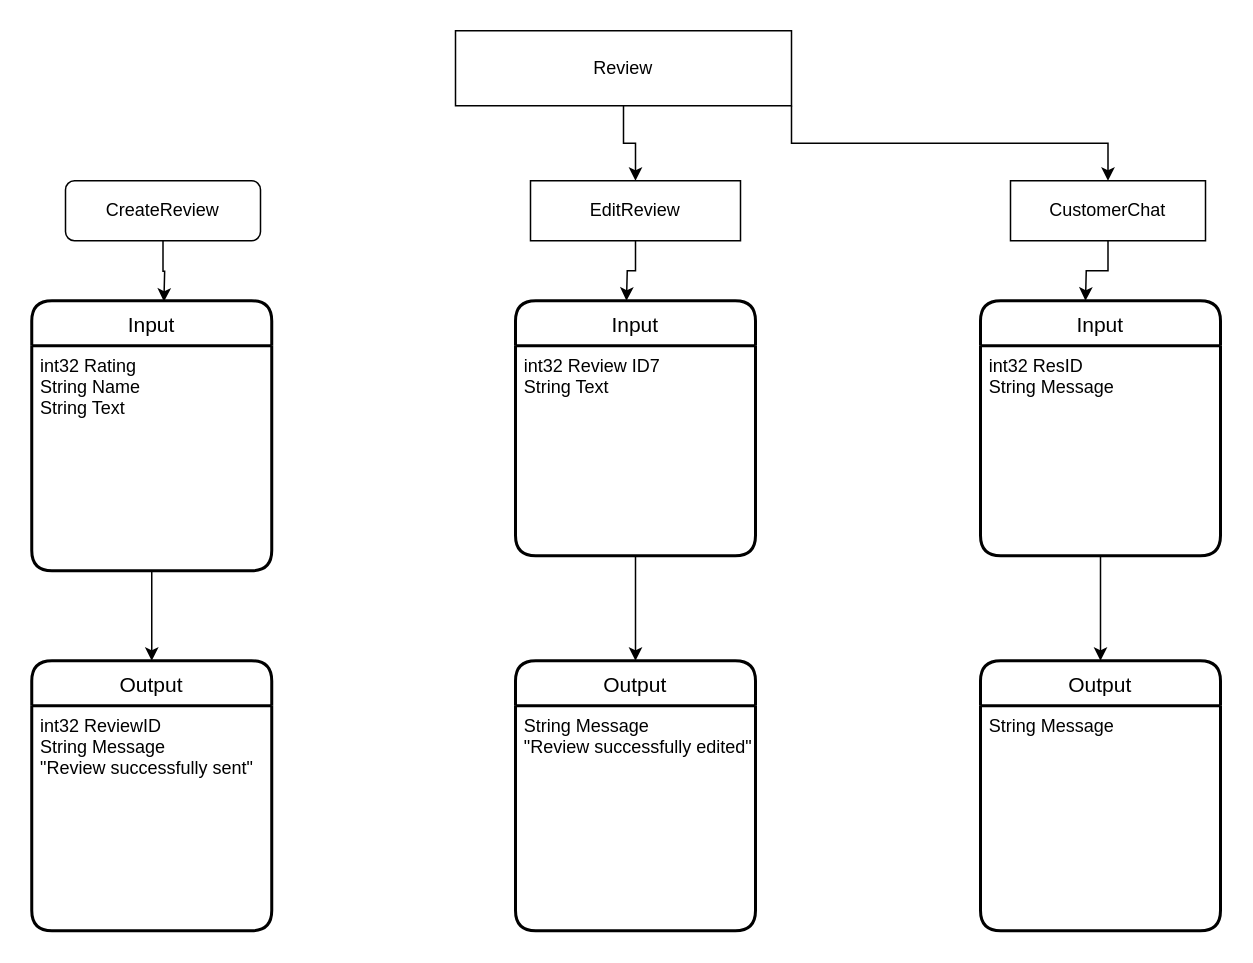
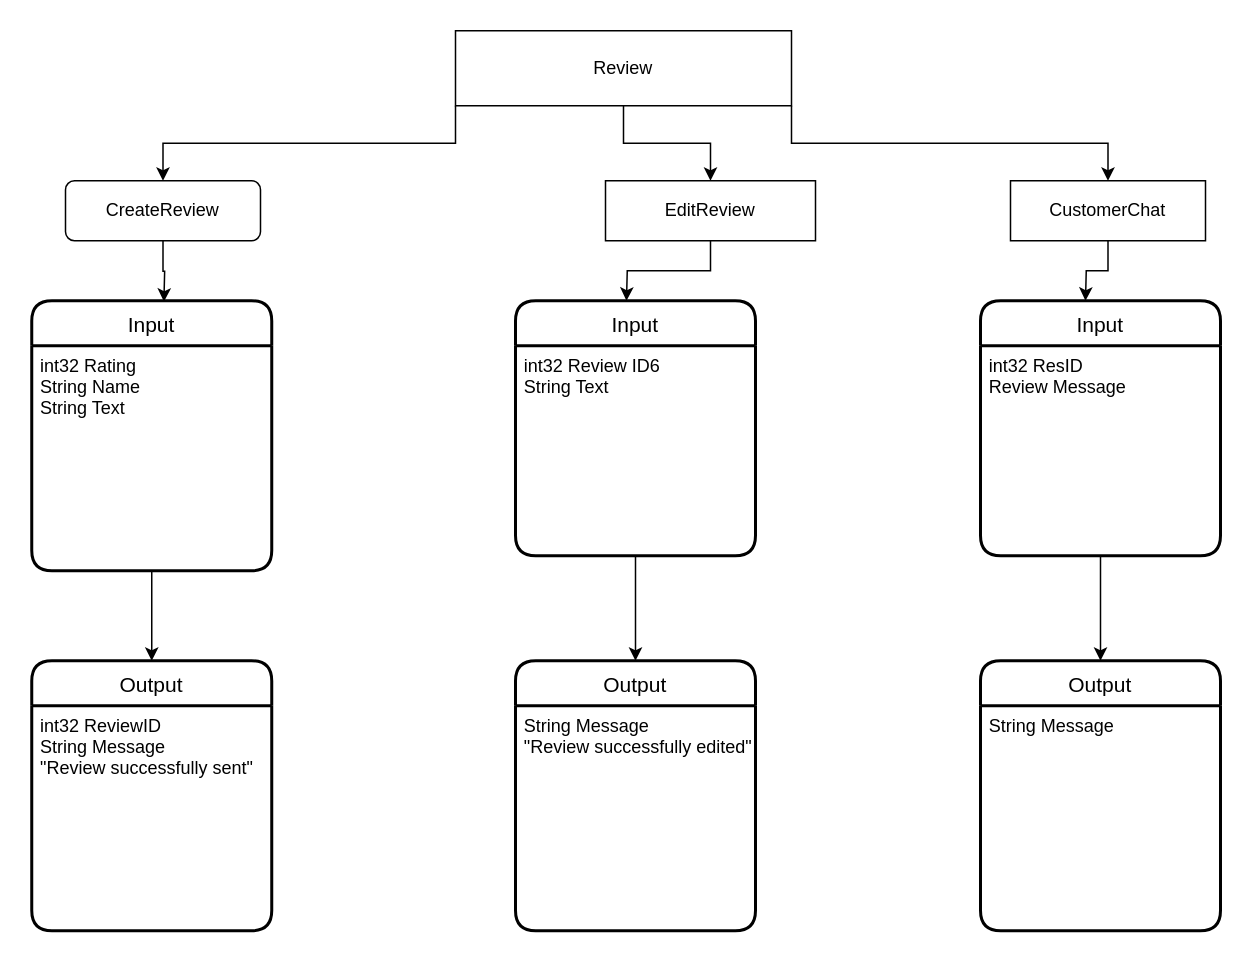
  <mxCell id="0" />
  <mxCell id="1" parent="0" />
  <mxCell id="2" style="edgeStyle=orthogonalEdgeStyle;rounded=0;orthogonalLoop=1;jettySize=auto;html=1;exitX=0.5;exitY=1;exitDx=0;exitDy=0;entryX=0.453;entryY=0.003;entryDx=0;entryDy=0;entryPerimeter=0;" edge="1" parent="1" source="3"><mxGeometry relative="1" as="geometry"><mxPoint x="108.6" y="200.6" as="targetPoint" /></mxGeometry></mxCell>
  <mxCell id="3" value="CreateReview" style="whiteSpace=wrap;html=1;rounded=1;" vertex="1" parent="1"><mxGeometry x="43" y="120" width="130" height="40" as="geometry" /></mxCell>
  <mxCell id="4" style="edgeStyle=orthogonalEdgeStyle;rounded=0;orthogonalLoop=1;jettySize=auto;html=1;exitX=0.5;exitY=1;exitDx=0;exitDy=0;" edge="1" parent="1" source="5"><mxGeometry relative="1" as="geometry"><mxPoint x="417" y="200" as="targetPoint" /></mxGeometry></mxCell>
- <mxCell id="5" value="EditReview" style="rounded=0;whiteSpace=wrap;html=1;" vertex="1" parent="1"><mxGeometry x="353" y="120" width="140" height="40" as="geometry" /></mxCell>
+ <mxCell id="5" value="EditReview" style="rounded=0;whiteSpace=wrap;html=1;" vertex="1" parent="1"><mxGeometry x="403" y="120" width="140" height="40" as="geometry" /></mxCell>
  <mxCell id="6" style="edgeStyle=orthogonalEdgeStyle;rounded=0;orthogonalLoop=1;jettySize=auto;html=1;exitX=0.5;exitY=1;exitDx=0;exitDy=0;" edge="1" parent="1" source="7"><mxGeometry relative="1" as="geometry"><mxPoint x="723" y="200" as="targetPoint" /></mxGeometry></mxCell>
  <mxCell id="7" value="CustomerChat" style="rounded=0;whiteSpace=wrap;html=1;" vertex="1" parent="1"><mxGeometry x="673" y="120" width="130" height="40" as="geometry" /></mxCell>
+ <mxCell id="8" style="edgeStyle=orthogonalEdgeStyle;rounded=0;orthogonalLoop=1;jettySize=auto;html=1;exitX=0;exitY=1;exitDx=0;exitDy=0;" edge="1" parent="1" source="11" target="3"><mxGeometry relative="1" as="geometry" /></mxCell>
  <mxCell id="9" style="edgeStyle=orthogonalEdgeStyle;rounded=0;orthogonalLoop=1;jettySize=auto;html=1;exitX=0.5;exitY=1;exitDx=0;exitDy=0;" edge="1" parent="1" source="11" target="5"><mxGeometry relative="1" as="geometry" /></mxCell>
  <mxCell id="10" style="edgeStyle=orthogonalEdgeStyle;rounded=0;orthogonalLoop=1;jettySize=auto;html=1;exitX=1;exitY=1;exitDx=0;exitDy=0;" edge="1" parent="1" source="11" target="7"><mxGeometry relative="1" as="geometry" /></mxCell>
  <mxCell id="11" value="Review" style="rounded=0;whiteSpace=wrap;html=1;" vertex="1" parent="1"><mxGeometry x="303" y="20" width="224" height="50" as="geometry" /></mxCell>
  <mxCell id="12" value="Input" style="swimlane;childLayout=stackLayout;horizontal=1;startSize=30;horizontalStack=0;rounded=1;fontSize=14;fontStyle=0;strokeWidth=2;resizeParent=0;resizeLast=1;shadow=0;dashed=0;align=center;" vertex="1" parent="1"><mxGeometry x="20.5" y="200" width="160" height="180" as="geometry" /></mxCell>
  <mxCell id="13" value="int32 Rating&#10;String Name&#10;String Text" style="align=left;strokeColor=none;fillColor=none;spacingLeft=4;fontSize=12;verticalAlign=top;resizable=0;rotatable=0;part=1;" vertex="1" parent="12"><mxGeometry y="30" width="160" height="150" as="geometry" /></mxCell>
  <mxCell id="14" value="Input" style="swimlane;childLayout=stackLayout;horizontal=1;startSize=30;horizontalStack=0;rounded=1;fontSize=14;fontStyle=0;strokeWidth=2;resizeParent=0;resizeLast=1;shadow=0;dashed=0;align=center;" vertex="1" parent="1"><mxGeometry x="343" y="200" width="160" height="170" as="geometry" /></mxCell>
- <mxCell id="15" value="int32 Review ID7&#10;String Text" style="align=left;strokeColor=none;fillColor=none;spacingLeft=4;fontSize=12;verticalAlign=top;resizable=0;rotatable=0;part=1;" vertex="1" parent="14"><mxGeometry y="30" width="160" height="140" as="geometry" /></mxCell>
+ <mxCell id="15" value="int32 Review ID6&#10;String Text" style="align=left;strokeColor=none;fillColor=none;spacingLeft=4;fontSize=12;verticalAlign=top;resizable=0;rotatable=0;part=1;" vertex="1" parent="14"><mxGeometry y="30" width="160" height="140" as="geometry" /></mxCell>
  <mxCell id="16" value="Input" style="swimlane;childLayout=stackLayout;horizontal=1;startSize=30;horizontalStack=0;rounded=1;fontSize=14;fontStyle=0;strokeWidth=2;resizeParent=0;resizeLast=1;shadow=0;dashed=0;align=center;" vertex="1" parent="1"><mxGeometry x="653" y="200" width="160" height="170" as="geometry" /></mxCell>
- <mxCell id="17" value="int32 ResID&#10;String Message" style="align=left;strokeColor=none;fillColor=none;spacingLeft=4;fontSize=12;verticalAlign=top;resizable=0;rotatable=0;part=1;" vertex="1" parent="16"><mxGeometry y="30" width="160" height="140" as="geometry" /></mxCell>
+ <mxCell id="17" value="int32 ResID&#10;Review Message" style="align=left;strokeColor=none;fillColor=none;spacingLeft=4;fontSize=12;verticalAlign=top;resizable=0;rotatable=0;part=1;" vertex="1" parent="16"><mxGeometry y="30" width="160" height="140" as="geometry" /></mxCell>
  <mxCell id="18" value="Output" style="swimlane;childLayout=stackLayout;horizontal=1;startSize=30;horizontalStack=0;rounded=1;fontSize=14;fontStyle=0;strokeWidth=2;resizeParent=0;resizeLast=1;shadow=0;dashed=0;align=center;" vertex="1" parent="1"><mxGeometry x="20.5" y="440" width="160" height="180" as="geometry" /></mxCell>
  <mxCell id="19" value="int32 ReviewID&#10;String Message&#10;&quot;Review successfully sent&quot;" style="align=left;strokeColor=none;fillColor=none;spacingLeft=4;fontSize=12;verticalAlign=top;resizable=0;rotatable=0;part=1;" vertex="1" parent="18"><mxGeometry y="30" width="160" height="150" as="geometry" /></mxCell>
  <mxCell id="20" value="Output" style="swimlane;childLayout=stackLayout;horizontal=1;startSize=30;horizontalStack=0;rounded=1;fontSize=14;fontStyle=0;strokeWidth=2;resizeParent=0;resizeLast=1;shadow=0;dashed=0;align=center;" vertex="1" parent="1"><mxGeometry x="343" y="440" width="160" height="180" as="geometry" /></mxCell>
  <mxCell id="21" value="String Message&#10;&quot;Review successfully edited&quot;" style="align=left;strokeColor=none;fillColor=none;spacingLeft=4;fontSize=12;verticalAlign=top;resizable=0;rotatable=0;part=1;" vertex="1" parent="20"><mxGeometry y="30" width="160" height="150" as="geometry" /></mxCell>
  <mxCell id="22" value="Output" style="swimlane;childLayout=stackLayout;horizontal=1;startSize=30;horizontalStack=0;rounded=1;fontSize=14;fontStyle=0;strokeWidth=2;resizeParent=0;resizeLast=1;shadow=0;dashed=0;align=center;" vertex="1" parent="1"><mxGeometry x="653" y="440" width="160" height="180" as="geometry" /></mxCell>
  <mxCell id="23" value="String Message" style="align=left;strokeColor=none;fillColor=none;spacingLeft=4;fontSize=12;verticalAlign=top;resizable=0;rotatable=0;part=1;" vertex="1" parent="22"><mxGeometry y="30" width="160" height="150" as="geometry" /></mxCell>
  <mxCell id="24" style="edgeStyle=orthogonalEdgeStyle;rounded=0;orthogonalLoop=1;jettySize=auto;html=1;exitX=0.5;exitY=1;exitDx=0;exitDy=0;entryX=0.5;entryY=0;entryDx=0;entryDy=0;" edge="1" parent="1" source="13" target="18"><mxGeometry relative="1" as="geometry" /></mxCell>
  <mxCell id="25" style="edgeStyle=orthogonalEdgeStyle;rounded=0;orthogonalLoop=1;jettySize=auto;html=1;exitX=0.5;exitY=1;exitDx=0;exitDy=0;entryX=0.5;entryY=0;entryDx=0;entryDy=0;" edge="1" parent="1" source="15" target="20"><mxGeometry relative="1" as="geometry" /></mxCell>
  <mxCell id="26" style="edgeStyle=orthogonalEdgeStyle;rounded=0;orthogonalLoop=1;jettySize=auto;html=1;exitX=0.5;exitY=1;exitDx=0;exitDy=0;entryX=0.5;entryY=0;entryDx=0;entryDy=0;" edge="1" parent="1" source="17" target="22"><mxGeometry relative="1" as="geometry" /></mxCell>
